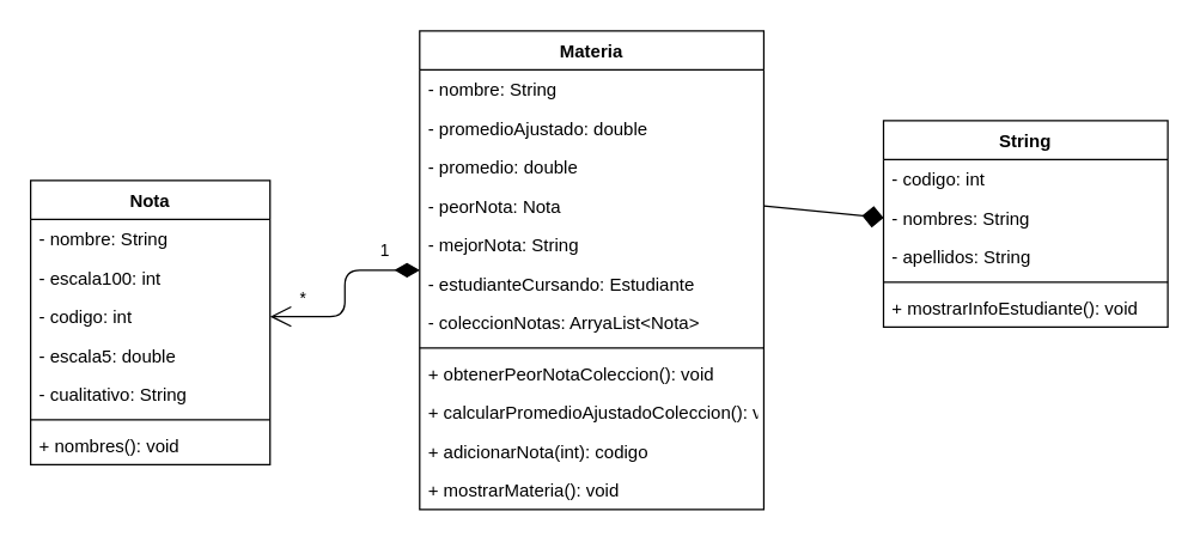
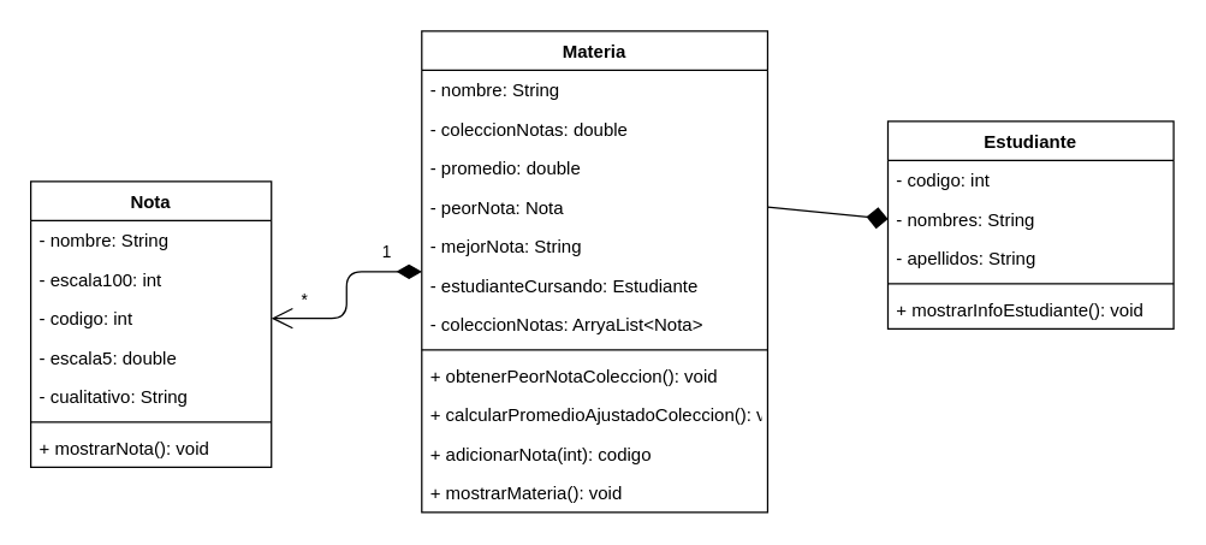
  <mxCell id="0" />
  <mxCell id="1" parent="0" />
  <mxCell id="2" value="Nota" style="swimlane;fontStyle=1;align=center;verticalAlign=top;childLayout=stackLayout;horizontal=1;startSize=26;horizontalStack=0;resizeParent=1;resizeParentMax=0;resizeLast=0;collapsible=1;marginBottom=0;" vertex="1" parent="1"><mxGeometry x="20" y="120" width="160" height="190" as="geometry" /></mxCell>
  <mxCell id="3" value="- nombre: String" style="text;strokeColor=none;fillColor=none;align=left;verticalAlign=top;spacingLeft=4;spacingRight=4;overflow=hidden;rotatable=0;points=[[0,0.5],[1,0.5]];portConstraint=eastwest;" vertex="1" parent="2"><mxGeometry y="26" width="160" height="26" as="geometry" /></mxCell>
  <mxCell id="4" value="- escala100: int" style="text;strokeColor=none;fillColor=none;align=left;verticalAlign=top;spacingLeft=4;spacingRight=4;overflow=hidden;rotatable=0;points=[[0,0.5],[1,0.5]];portConstraint=eastwest;" vertex="1" parent="2"><mxGeometry y="52" width="160" height="26" as="geometry" /></mxCell>
  <mxCell id="5" value="- codigo: int" style="text;strokeColor=none;fillColor=none;align=left;verticalAlign=top;spacingLeft=4;spacingRight=4;overflow=hidden;rotatable=0;points=[[0,0.5],[1,0.5]];portConstraint=eastwest;" vertex="1" parent="2"><mxGeometry y="78" width="160" height="26" as="geometry" /></mxCell>
  <mxCell id="6" value="- escala5: double" style="text;strokeColor=none;fillColor=none;align=left;verticalAlign=top;spacingLeft=4;spacingRight=4;overflow=hidden;rotatable=0;points=[[0,0.5],[1,0.5]];portConstraint=eastwest;" vertex="1" parent="2"><mxGeometry y="104" width="160" height="26" as="geometry" /></mxCell>
  <mxCell id="7" value="- cualitativo: String" style="text;strokeColor=none;fillColor=none;align=left;verticalAlign=top;spacingLeft=4;spacingRight=4;overflow=hidden;rotatable=0;points=[[0,0.5],[1,0.5]];portConstraint=eastwest;" vertex="1" parent="2"><mxGeometry y="130" width="160" height="26" as="geometry" /></mxCell>
  <mxCell id="8" value="" style="line;strokeWidth=1;fillColor=none;align=left;verticalAlign=middle;spacingTop=-1;spacingLeft=3;spacingRight=3;rotatable=0;labelPosition=right;points=[];portConstraint=eastwest;" vertex="1" parent="2"><mxGeometry y="156" width="160" height="8" as="geometry" /></mxCell>
- <mxCell id="9" value="+ nombres(): void" style="text;strokeColor=none;fillColor=none;align=left;verticalAlign=top;spacingLeft=4;spacingRight=4;overflow=hidden;rotatable=0;points=[[0,0.5],[1,0.5]];portConstraint=eastwest;" vertex="1" parent="2"><mxGeometry y="164" width="160" height="26" as="geometry" /></mxCell>
+ <mxCell id="9" value="+ mostrarNota(): void" style="text;strokeColor=none;fillColor=none;align=left;verticalAlign=top;spacingLeft=4;spacingRight=4;overflow=hidden;rotatable=0;points=[[0,0.5],[1,0.5]];portConstraint=eastwest;" vertex="1" parent="2"><mxGeometry y="164" width="160" height="26" as="geometry" /></mxCell>
  <mxCell id="10" value="Materia" style="swimlane;fontStyle=1;align=center;verticalAlign=top;childLayout=stackLayout;horizontal=1;startSize=26;horizontalStack=0;resizeParent=1;resizeParentMax=0;resizeLast=0;collapsible=1;marginBottom=0;" vertex="1" parent="1"><mxGeometry x="280" y="20" width="230" height="320" as="geometry" /></mxCell>
  <mxCell id="11" value="- nombre: String" style="text;strokeColor=none;fillColor=none;align=left;verticalAlign=top;spacingLeft=4;spacingRight=4;overflow=hidden;rotatable=0;points=[[0,0.5],[1,0.5]];portConstraint=eastwest;" vertex="1" parent="10"><mxGeometry y="26" width="230" height="26" as="geometry" /></mxCell>
- <mxCell id="12" value="- promedioAjustado: double" style="text;strokeColor=none;fillColor=none;align=left;verticalAlign=top;spacingLeft=4;spacingRight=4;overflow=hidden;rotatable=0;points=[[0,0.5],[1,0.5]];portConstraint=eastwest;" vertex="1" parent="10"><mxGeometry y="52" width="230" height="26" as="geometry" /></mxCell>
+ <mxCell id="12" value="- coleccionNotas: double" style="text;strokeColor=none;fillColor=none;align=left;verticalAlign=top;spacingLeft=4;spacingRight=4;overflow=hidden;rotatable=0;points=[[0,0.5],[1,0.5]];portConstraint=eastwest;" vertex="1" parent="10"><mxGeometry y="52" width="230" height="26" as="geometry" /></mxCell>
  <mxCell id="13" value="- promedio: double" style="text;strokeColor=none;fillColor=none;align=left;verticalAlign=top;spacingLeft=4;spacingRight=4;overflow=hidden;rotatable=0;points=[[0,0.5],[1,0.5]];portConstraint=eastwest;" vertex="1" parent="10"><mxGeometry y="78" width="230" height="26" as="geometry" /></mxCell>
  <mxCell id="14" value="- peorNota: Nota" style="text;strokeColor=none;fillColor=none;align=left;verticalAlign=top;spacingLeft=4;spacingRight=4;overflow=hidden;rotatable=0;points=[[0,0.5],[1,0.5]];portConstraint=eastwest;" vertex="1" parent="10"><mxGeometry y="104" width="230" height="26" as="geometry" /></mxCell>
  <mxCell id="15" value="- mejorNota: String" style="text;strokeColor=none;fillColor=none;align=left;verticalAlign=top;spacingLeft=4;spacingRight=4;overflow=hidden;rotatable=0;points=[[0,0.5],[1,0.5]];portConstraint=eastwest;" vertex="1" parent="10"><mxGeometry y="130" width="230" height="26" as="geometry" /></mxCell>
  <mxCell id="16" value="- estudianteCursando: Estudiante" style="text;strokeColor=none;fillColor=none;align=left;verticalAlign=top;spacingLeft=4;spacingRight=4;overflow=hidden;rotatable=0;points=[[0,0.5],[1,0.5]];portConstraint=eastwest;" vertex="1" parent="10"><mxGeometry y="156" width="230" height="26" as="geometry" /></mxCell>
  <mxCell id="17" value="- coleccionNotas: ArryaList&lt;Nota&gt;" style="text;strokeColor=none;fillColor=none;align=left;verticalAlign=top;spacingLeft=4;spacingRight=4;overflow=hidden;rotatable=0;points=[[0,0.5],[1,0.5]];portConstraint=eastwest;" vertex="1" parent="10"><mxGeometry y="182" width="230" height="26" as="geometry" /></mxCell>
  <mxCell id="18" value="" style="line;strokeWidth=1;fillColor=none;align=left;verticalAlign=middle;spacingTop=-1;spacingLeft=3;spacingRight=3;rotatable=0;labelPosition=right;points=[];portConstraint=eastwest;" vertex="1" parent="10"><mxGeometry y="208" width="230" height="8" as="geometry" /></mxCell>
  <mxCell id="19" value="+ obtenerPeorNotaColeccion(): void" style="text;strokeColor=none;fillColor=none;align=left;verticalAlign=top;spacingLeft=4;spacingRight=4;overflow=hidden;rotatable=0;points=[[0,0.5],[1,0.5]];portConstraint=eastwest;" vertex="1" parent="10"><mxGeometry y="216" width="230" height="26" as="geometry" /></mxCell>
  <mxCell id="20" value="+ calcularPromedioAjustadoColeccion(): void" style="text;strokeColor=none;fillColor=none;align=left;verticalAlign=top;spacingLeft=4;spacingRight=4;overflow=hidden;rotatable=0;points=[[0,0.5],[1,0.5]];portConstraint=eastwest;" vertex="1" parent="10"><mxGeometry y="242" width="230" height="26" as="geometry" /></mxCell>
  <mxCell id="21" value="+ adicionarNota(int): codigo" style="text;strokeColor=none;fillColor=none;align=left;verticalAlign=top;spacingLeft=4;spacingRight=4;overflow=hidden;rotatable=0;points=[[0,0.5],[1,0.5]];portConstraint=eastwest;" vertex="1" parent="10"><mxGeometry y="268" width="230" height="26" as="geometry" /></mxCell>
  <mxCell id="22" value="+ mostrarMateria(): void" style="text;strokeColor=none;fillColor=none;align=left;verticalAlign=top;spacingLeft=4;spacingRight=4;overflow=hidden;rotatable=0;points=[[0,0.5],[1,0.5]];portConstraint=eastwest;" vertex="1" parent="10"><mxGeometry y="294" width="230" height="26" as="geometry" /></mxCell>
  <mxCell id="23" value="1" style="endArrow=open;html=1;endSize=12;startArrow=diamondThin;startSize=14;startFill=1;edgeStyle=orthogonalEdgeStyle;align=left;verticalAlign=bottom;entryX=1;entryY=0.5;entryDx=0;entryDy=0;" edge="1" parent="1" source="10" target="5"><mxGeometry x="-0.575" y="-4" relative="1" as="geometry"><mxPoint x="110" y="330" as="sourcePoint" /><mxPoint x="270" y="330" as="targetPoint" /><mxPoint as="offset" /></mxGeometry></mxCell>
  <mxCell id="24" value="*" style="edgeLabel;html=1;align=center;verticalAlign=middle;resizable=0;points=[];" vertex="1" connectable="0" parent="23"><mxGeometry x="0.386" relative="1" as="geometry"><mxPoint x="-19" y="-13" as="offset" /></mxGeometry></mxCell>
- <mxCell id="25" value="String" style="swimlane;fontStyle=1;align=center;verticalAlign=top;childLayout=stackLayout;horizontal=1;startSize=26;horizontalStack=0;resizeParent=1;resizeParentMax=0;resizeLast=0;collapsible=1;marginBottom=0;" vertex="1" parent="1"><mxGeometry x="590" y="80" width="190" height="138" as="geometry" /></mxCell>
+ <mxCell id="25" value="Estudiante" style="swimlane;fontStyle=1;align=center;verticalAlign=top;childLayout=stackLayout;horizontal=1;startSize=26;horizontalStack=0;resizeParent=1;resizeParentMax=0;resizeLast=0;collapsible=1;marginBottom=0;" vertex="1" parent="1"><mxGeometry x="590" y="80" width="190" height="138" as="geometry" /></mxCell>
  <mxCell id="26" value="- codigo: int" style="text;strokeColor=none;fillColor=none;align=left;verticalAlign=top;spacingLeft=4;spacingRight=4;overflow=hidden;rotatable=0;points=[[0,0.5],[1,0.5]];portConstraint=eastwest;" vertex="1" parent="25"><mxGeometry y="26" width="190" height="26" as="geometry" /></mxCell>
  <mxCell id="27" value="- nombres: String" style="text;strokeColor=none;fillColor=none;align=left;verticalAlign=top;spacingLeft=4;spacingRight=4;overflow=hidden;rotatable=0;points=[[0,0.5],[1,0.5]];portConstraint=eastwest;" vertex="1" parent="25"><mxGeometry y="52" width="190" height="26" as="geometry" /></mxCell>
  <mxCell id="28" value="- apellidos: String" style="text;strokeColor=none;fillColor=none;align=left;verticalAlign=top;spacingLeft=4;spacingRight=4;overflow=hidden;rotatable=0;points=[[0,0.5],[1,0.5]];portConstraint=eastwest;" vertex="1" parent="25"><mxGeometry y="78" width="190" height="26" as="geometry" /></mxCell>
  <mxCell id="29" value="" style="line;strokeWidth=1;fillColor=none;align=left;verticalAlign=middle;spacingTop=-1;spacingLeft=3;spacingRight=3;rotatable=0;labelPosition=right;points=[];portConstraint=eastwest;" vertex="1" parent="25"><mxGeometry y="104" width="190" height="8" as="geometry" /></mxCell>
  <mxCell id="30" value="+ mostrarInfoEstudiante(): void" style="text;strokeColor=none;fillColor=none;align=left;verticalAlign=top;spacingLeft=4;spacingRight=4;overflow=hidden;rotatable=0;points=[[0,0.5],[1,0.5]];portConstraint=eastwest;" vertex="1" parent="25"><mxGeometry y="112" width="190" height="26" as="geometry" /></mxCell>
  <mxCell id="31" value="" style="endArrow=diamond;endFill=1;endSize=12;html=1;exitX=1;exitY=0.5;exitDx=0;exitDy=0;entryX=0;entryY=0.5;entryDx=0;entryDy=0;" edge="1" parent="1" source="14" target="27"><mxGeometry width="160" relative="1" as="geometry"><mxPoint x="530" y="220" as="sourcePoint" /><mxPoint x="690" y="220" as="targetPoint" /></mxGeometry></mxCell>
